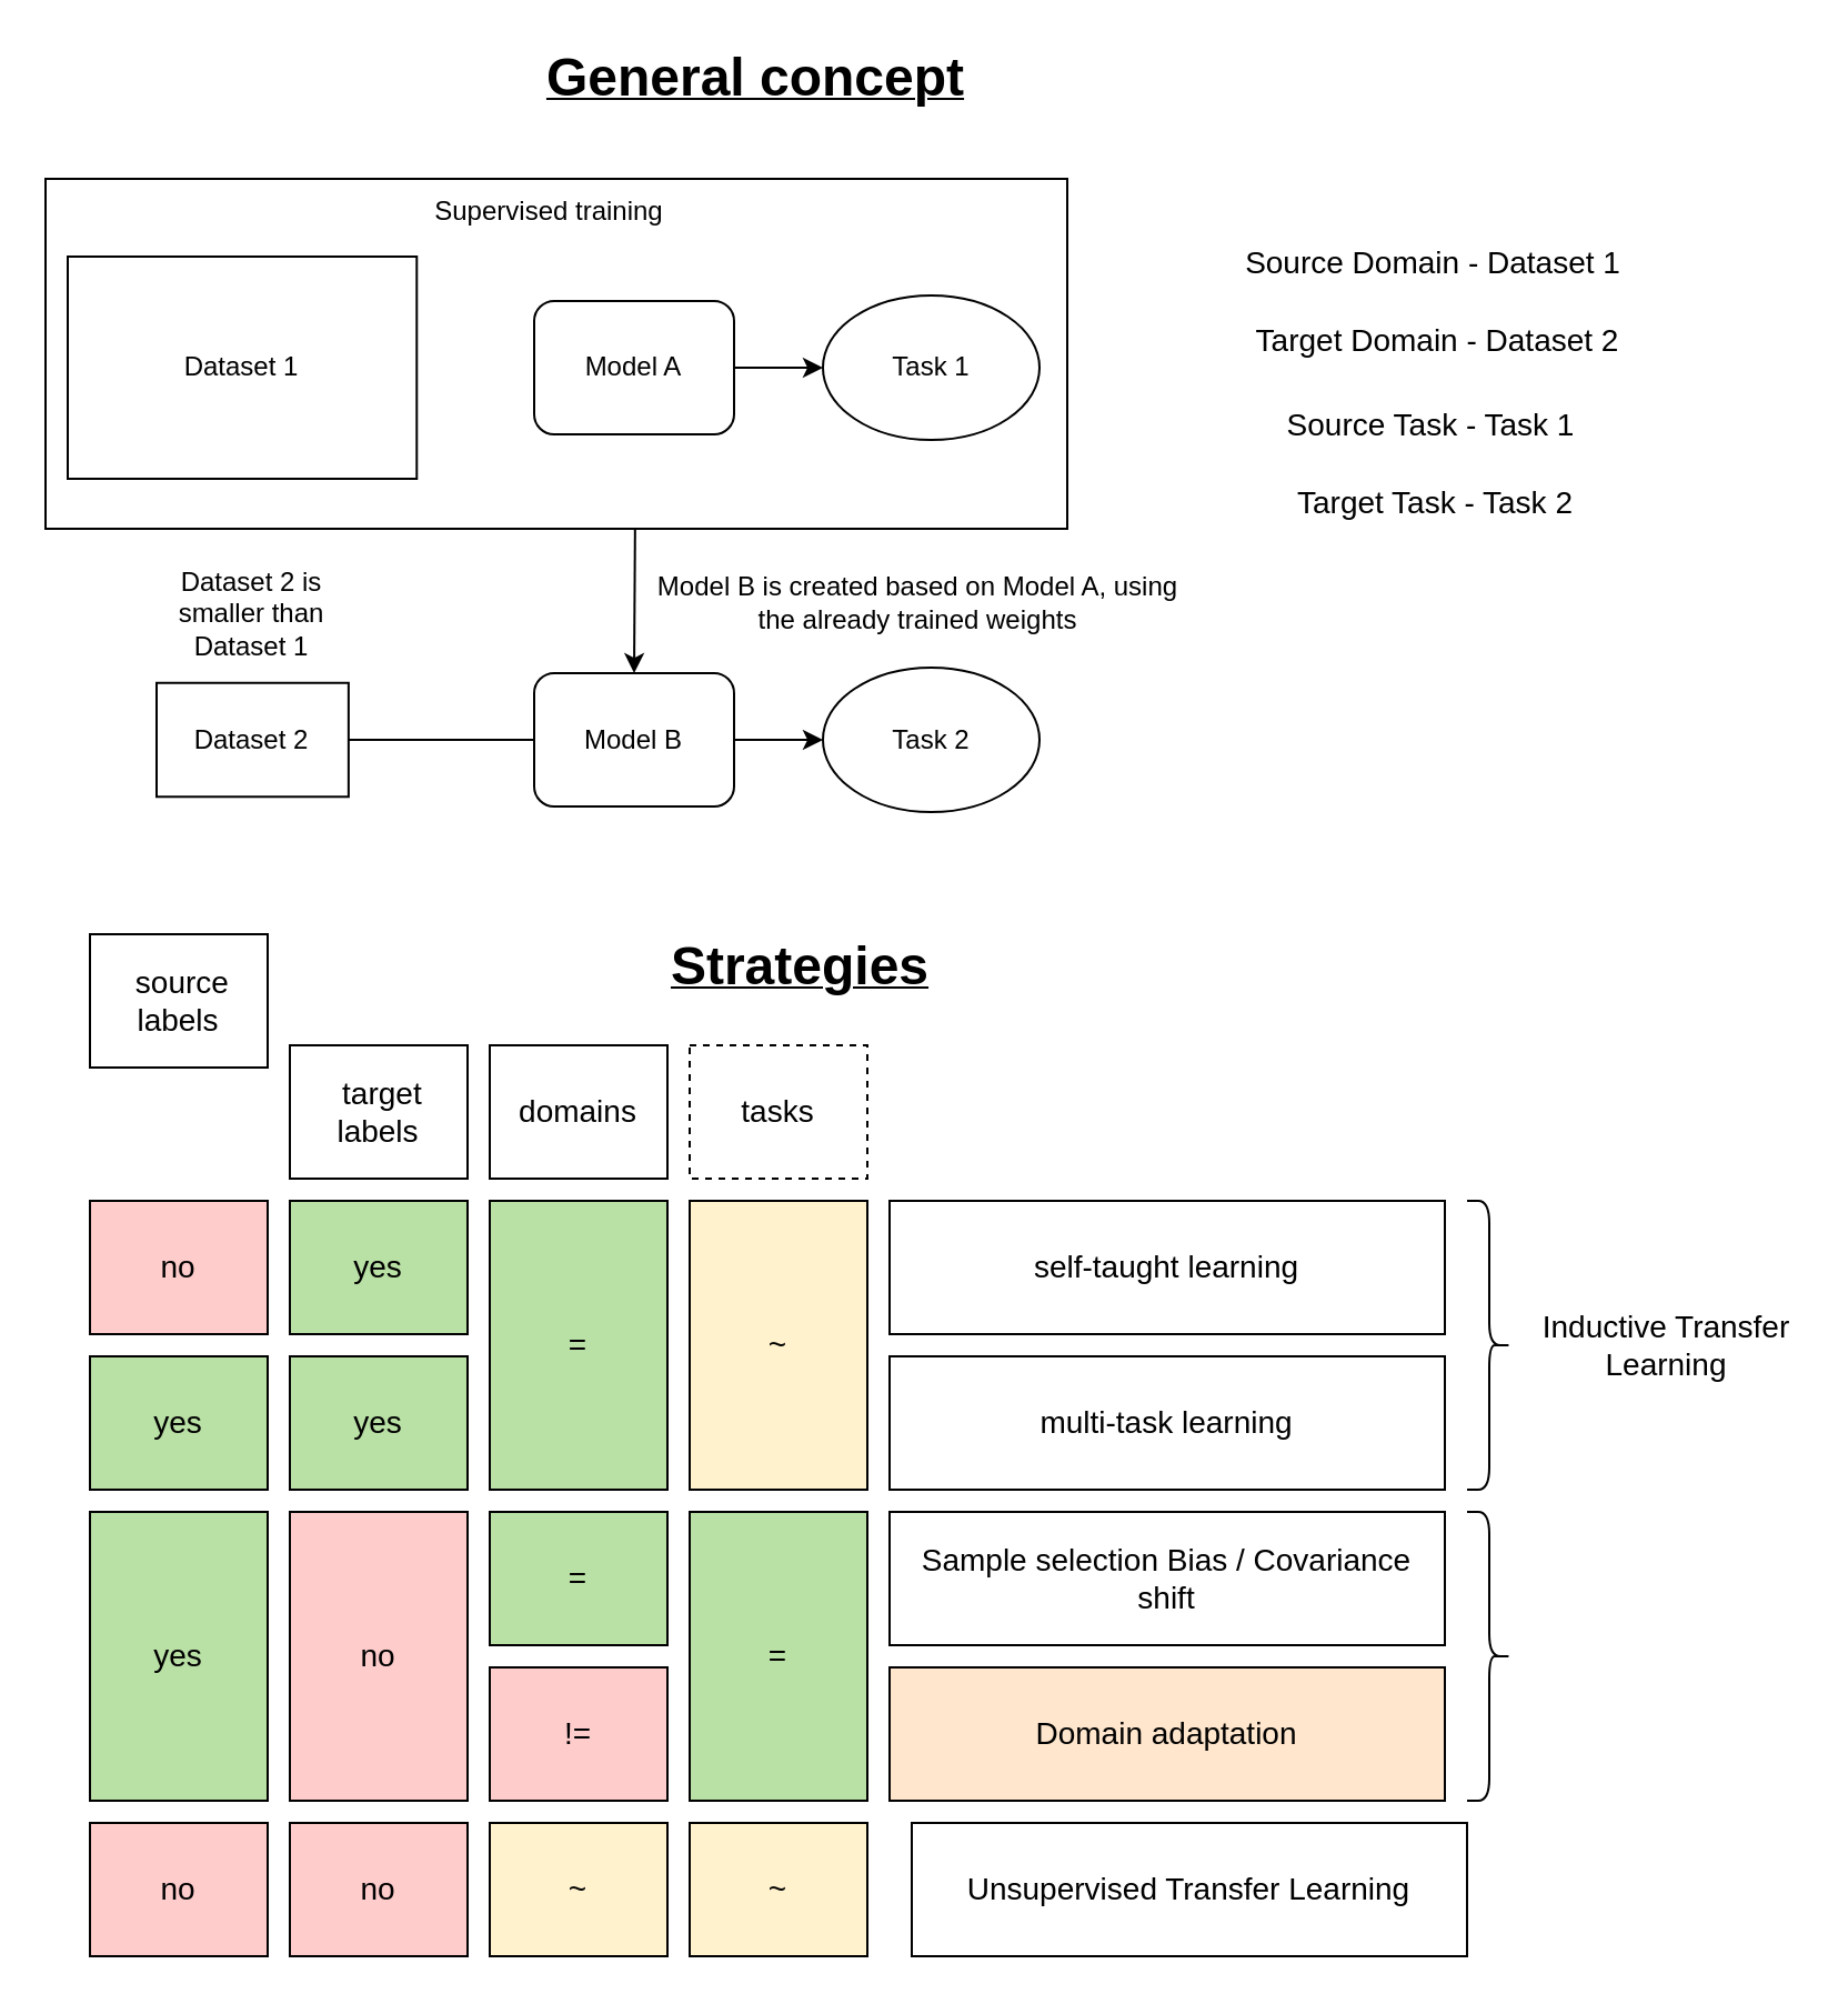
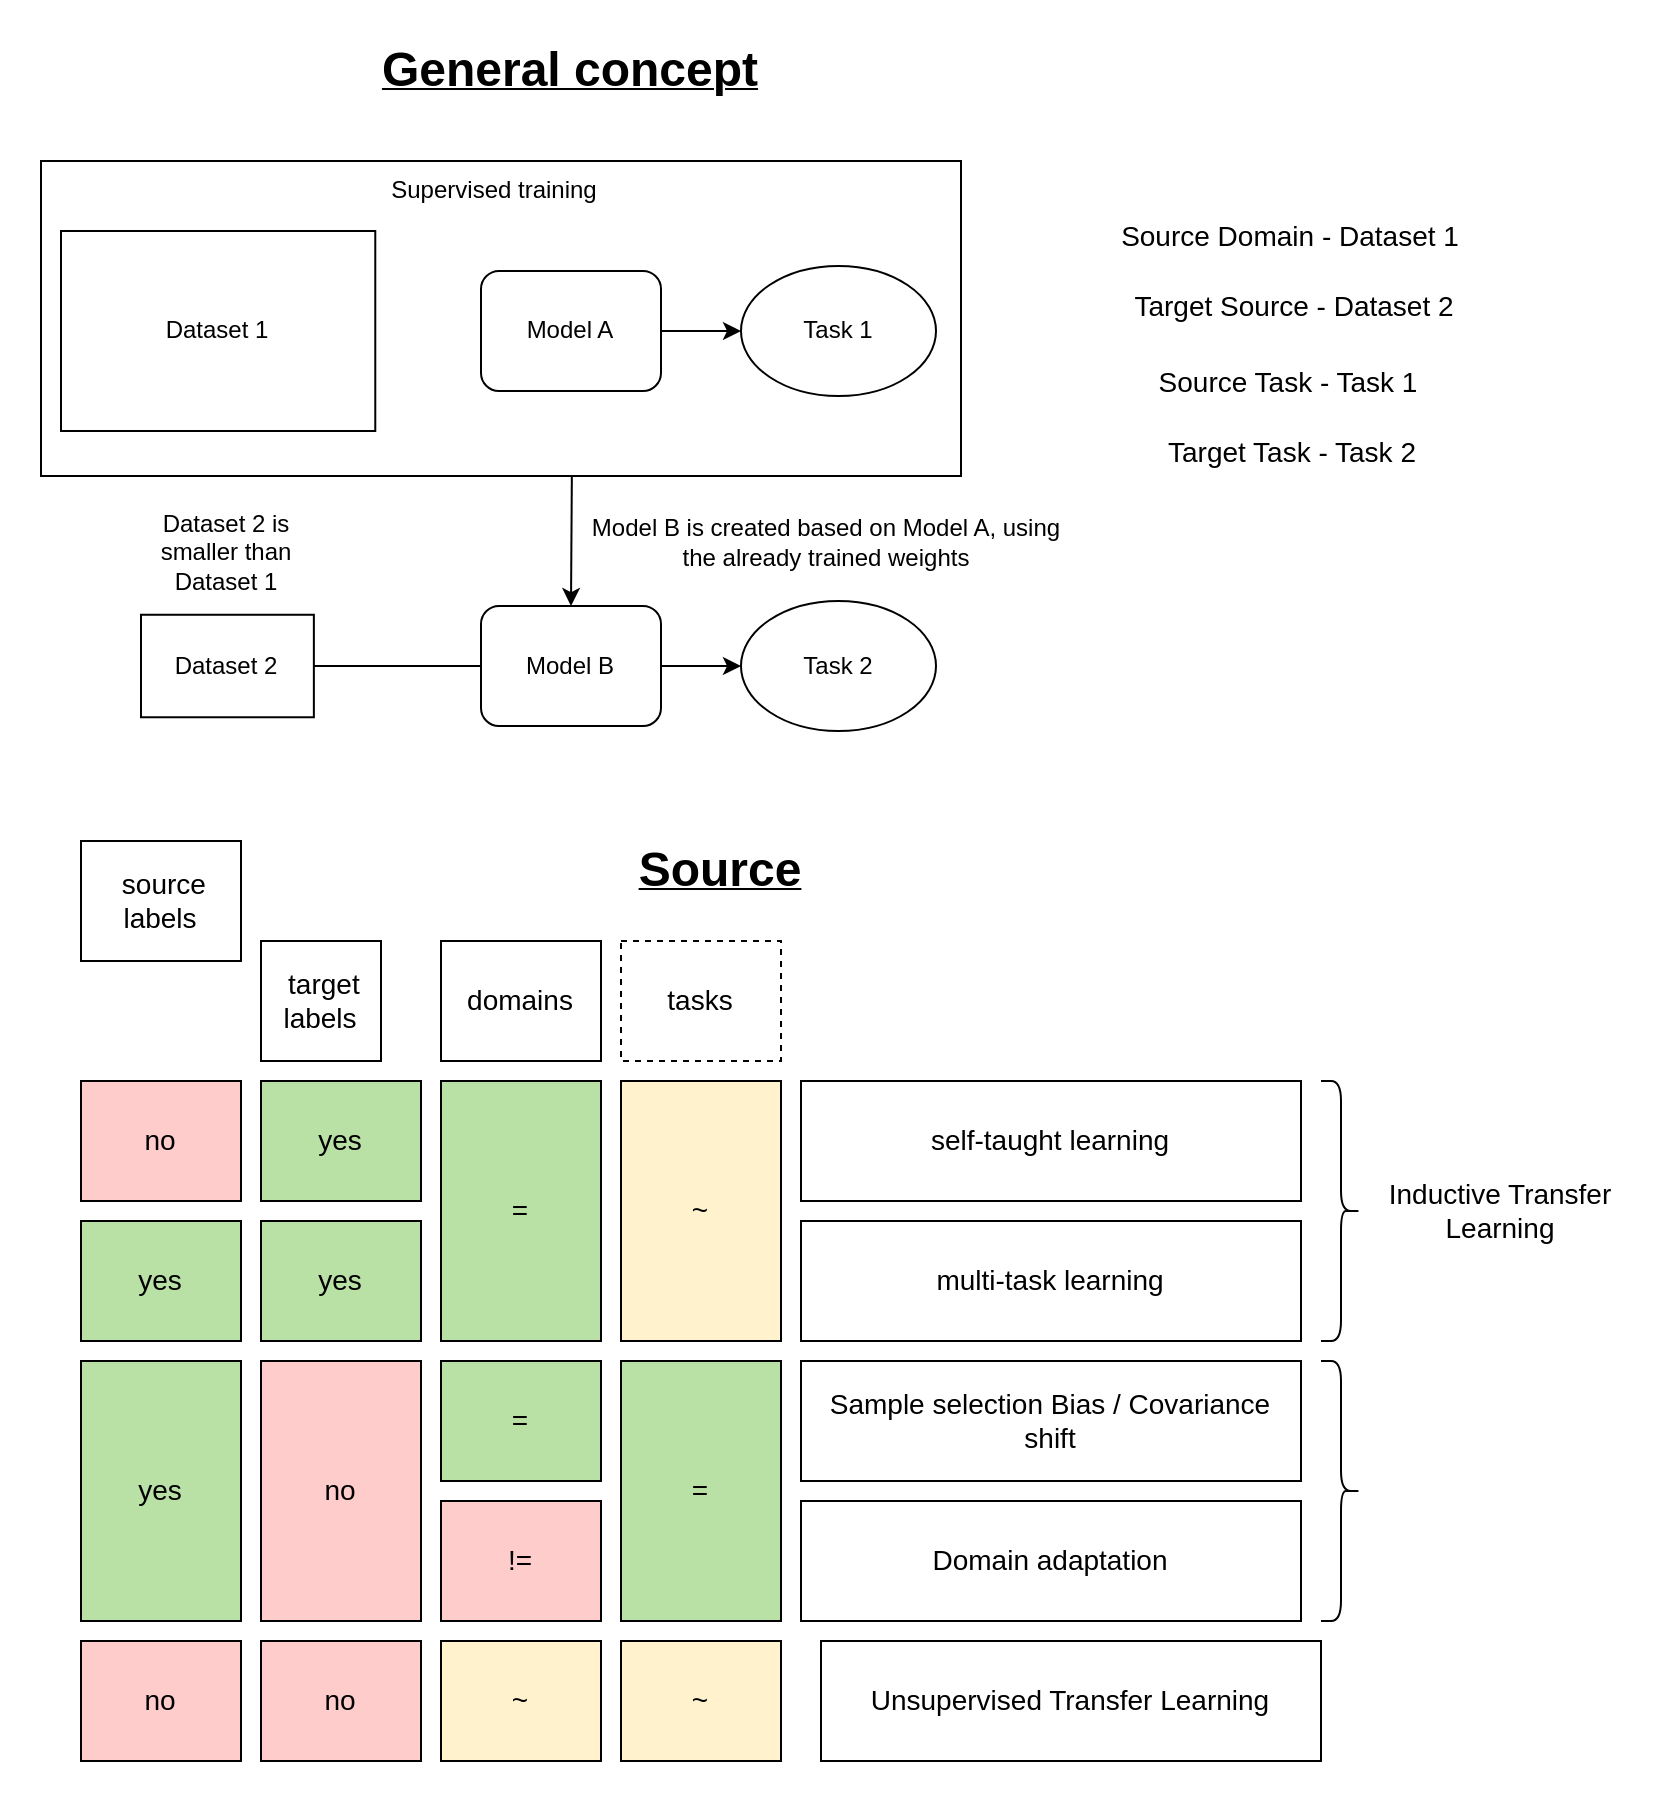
  <mxCell id="0" />
  <mxCell id="1" parent="0" />
  <mxCell id="2" value="" style="rounded=0;whiteSpace=wrap;html=1;fillColor=none;" parent="1" vertex="1"><mxGeometry x="20" y="80" width="460" height="157.5" as="geometry" /></mxCell>
  <mxCell id="3" value="Dataset 1" style="rounded=0;whiteSpace=wrap;html=1;" parent="1" vertex="1"><mxGeometry x="30" y="115" width="157.14" height="100" as="geometry" /></mxCell>
  <mxCell id="4" value="Task 1" style="ellipse;whiteSpace=wrap;html=1;" parent="1" vertex="1"><mxGeometry x="370" y="132.5" width="97.5" height="65" as="geometry" /></mxCell>
  <mxCell id="5" style="edgeStyle=orthogonalEdgeStyle;rounded=0;orthogonalLoop=1;jettySize=auto;html=1;startArrow=none;" parent="1" source="11" target="7" edge="1"><mxGeometry relative="1" as="geometry" /></mxCell>
  <mxCell id="6" value="Dataset 2" style="rounded=0;whiteSpace=wrap;html=1;" parent="1" vertex="1"><mxGeometry x="70" y="306.88" width="86.43" height="51.25" as="geometry" /></mxCell>
  <mxCell id="7" value="Task 2" style="ellipse;whiteSpace=wrap;html=1;" parent="1" vertex="1"><mxGeometry x="370" y="300" width="97.5" height="65" as="geometry" /></mxCell>
  <mxCell id="8" value="Supervised training" style="text;html=1;strokeColor=none;fillColor=none;align=center;verticalAlign=middle;whiteSpace=wrap;rounded=0;" parent="1" vertex="1"><mxGeometry x="187.14" y="80" width="120" height="30" as="geometry" /></mxCell>
  <mxCell id="9" style="edgeStyle=orthogonalEdgeStyle;rounded=0;orthogonalLoop=1;jettySize=auto;html=1;" parent="1" source="10" target="4" edge="1"><mxGeometry relative="1" as="geometry" /></mxCell>
  <mxCell id="10" value="Model A" style="rounded=1;whiteSpace=wrap;html=1;fillColor=#FFFFFF;" parent="1" vertex="1"><mxGeometry x="240" y="135" width="90" height="60" as="geometry" /></mxCell>
  <mxCell id="11" value="Model B" style="rounded=1;whiteSpace=wrap;html=1;fillColor=#FFFFFF;" parent="1" vertex="1"><mxGeometry x="240" y="302.51" width="90" height="60" as="geometry" /></mxCell>
  <mxCell id="12" value="" style="edgeStyle=orthogonalEdgeStyle;rounded=0;orthogonalLoop=1;jettySize=auto;html=1;endArrow=none;" parent="1" source="6" target="11" edge="1"><mxGeometry relative="1" as="geometry"><mxPoint x="156.43" y="332.6" as="sourcePoint" /><mxPoint x="330" y="332.5" as="targetPoint" /></mxGeometry></mxCell>
  <mxCell id="13" value="" style="endArrow=classic;html=1;rounded=0;exitX=0.577;exitY=1.003;exitDx=0;exitDy=0;exitPerimeter=0;entryX=0.5;entryY=0;entryDx=0;entryDy=0;" parent="1" source="2" target="11" edge="1"><mxGeometry width="50" height="50" relative="1" as="geometry"><mxPoint x="260" y="310" as="sourcePoint" /><mxPoint x="310" y="260" as="targetPoint" /></mxGeometry></mxCell>
  <mxCell id="14" value="Model B is created based on Model A, using the already trained weights" style="text;html=1;strokeColor=none;fillColor=none;align=center;verticalAlign=middle;whiteSpace=wrap;rounded=0;" parent="1" vertex="1"><mxGeometry x="286" y="250" width="254" height="42.5" as="geometry" /></mxCell>
  <mxCell id="15" value="Dataset 2 is smaller than Dataset 1" style="text;html=1;strokeColor=none;fillColor=none;align=center;verticalAlign=middle;whiteSpace=wrap;rounded=0;" parent="1" vertex="1"><mxGeometry x="61.25" y="252.51" width="103.93" height="47.49" as="geometry" /></mxCell>
- <mxCell id="16" value="&lt;u&gt;&lt;b&gt;&lt;font style=&quot;font-size: 24px;&quot;&gt;General concept&lt;/font&gt;&lt;/b&gt;&lt;/u&gt;" style="text;html=1;strokeColor=none;fillColor=none;align=center;verticalAlign=middle;whiteSpace=wrap;rounded=0;" parent="1" vertex="1"><mxGeometry x="220" y="20" width="240" height="30" as="geometry" /></mxCell>
+ <mxCell id="16" value="&lt;u&gt;&lt;b&gt;&lt;font style=&quot;font-size: 24px;&quot;&gt;General concept&lt;/font&gt;&lt;/b&gt;&lt;/u&gt;" style="text;html=1;strokeColor=none;fillColor=none;align=center;verticalAlign=middle;whiteSpace=wrap;rounded=0;" parent="1" vertex="1"><mxGeometry x="165" y="20" width="240" height="30" as="geometry" /></mxCell>
  <mxCell id="17" value="&lt;font style=&quot;font-size: 14px;&quot;&gt;Source Domain - Dataset 1&lt;/font&gt;" style="text;html=1;strokeColor=none;fillColor=none;align=center;verticalAlign=middle;whiteSpace=wrap;rounded=0;fontSize=24;" parent="1" vertex="1"><mxGeometry x="520" y="97.5" width="250" height="35" as="geometry" /></mxCell>
- <mxCell id="18" value="&lt;font style=&quot;font-size: 14px;&quot;&gt;Target Domain - Dataset 2&lt;/font&gt;" style="text;html=1;strokeColor=none;fillColor=none;align=center;verticalAlign=middle;whiteSpace=wrap;rounded=0;fontSize=24;" parent="1" vertex="1"><mxGeometry x="522" y="132.5" width="250" height="35" as="geometry" /></mxCell>
+ <mxCell id="18" value="&lt;font style=&quot;font-size: 14px;&quot;&gt;Target Source - Dataset 2&lt;/font&gt;" style="text;html=1;strokeColor=none;fillColor=none;align=center;verticalAlign=middle;whiteSpace=wrap;rounded=0;fontSize=24;" parent="1" vertex="1"><mxGeometry x="522" y="132.5" width="250" height="35" as="geometry" /></mxCell>
  <mxCell id="19" value="&lt;font style=&quot;font-size: 14px;&quot;&gt;Source Task - Task 1&lt;/font&gt;" style="text;html=1;strokeColor=none;fillColor=none;align=center;verticalAlign=middle;whiteSpace=wrap;rounded=0;fontSize=24;" parent="1" vertex="1"><mxGeometry x="519" y="170" width="250" height="35" as="geometry" /></mxCell>
  <mxCell id="20" value="&lt;font style=&quot;font-size: 14px;&quot;&gt;Target Task - Task 2&lt;/font&gt;" style="text;html=1;strokeColor=none;fillColor=none;align=center;verticalAlign=middle;whiteSpace=wrap;rounded=0;fontSize=24;" parent="1" vertex="1"><mxGeometry x="521" y="205" width="250" height="35" as="geometry" /></mxCell>
  <mxCell id="21" value="&amp;nbsp;source labels" style="rounded=0;whiteSpace=wrap;html=1;fontSize=14;fillColor=#FFFFFF;" parent="1" vertex="1"><mxGeometry x="40" y="420" width="80" height="60" as="geometry" /></mxCell>
- <mxCell id="22" value="&amp;nbsp;target labels" style="rounded=0;whiteSpace=wrap;html=1;fontSize=14;fillColor=#FFFFFF;" parent="1" vertex="1"><mxGeometry x="130" y="470" width="80" height="60" as="geometry" /></mxCell>
+ <mxCell id="22" value="&amp;nbsp;target labels" style="rounded=0;whiteSpace=wrap;html=1;fontSize=14;fillColor=#FFFFFF;" parent="1" vertex="1"><mxGeometry x="130" y="470" width="60" height="60" as="geometry" /></mxCell>
  <mxCell id="23" value="yes" style="rounded=0;whiteSpace=wrap;html=1;fontSize=14;fillColor=#B9E0A5;" parent="1" vertex="1"><mxGeometry x="130" y="540" width="80" height="60" as="geometry" /></mxCell>
  <mxCell id="24" value="no" style="rounded=0;whiteSpace=wrap;html=1;fontSize=14;fillColor=#FFCCCC;" parent="1" vertex="1"><mxGeometry x="40" y="540" width="80" height="60" as="geometry" /></mxCell>
  <mxCell id="25" value="self-taught learning" style="rounded=0;whiteSpace=wrap;html=1;fontSize=14;fillColor=#FFFFFF;" parent="1" vertex="1"><mxGeometry x="400" y="540" width="250" height="60" as="geometry" /></mxCell>
  <mxCell id="26" value="yes" style="rounded=0;whiteSpace=wrap;html=1;fontSize=14;fillColor=#B9E0A5;" parent="1" vertex="1"><mxGeometry x="130" y="610" width="80" height="60" as="geometry" /></mxCell>
  <mxCell id="27" value="yes" style="rounded=0;whiteSpace=wrap;html=1;fontSize=14;fillColor=#B9E0A5;" parent="1" vertex="1"><mxGeometry x="40" y="610" width="80" height="60" as="geometry" /></mxCell>
  <mxCell id="28" value="multi-task learning" style="rounded=0;whiteSpace=wrap;html=1;fontSize=14;fillColor=#FFFFFF;" parent="1" vertex="1"><mxGeometry x="400" y="610" width="250" height="60" as="geometry" /></mxCell>
  <mxCell id="29" value="yes" style="rounded=0;whiteSpace=wrap;html=1;fontSize=14;fillColor=#B9E0A5;" parent="1" vertex="1"><mxGeometry x="40" y="680" width="80" height="130" as="geometry" /></mxCell>
  <mxCell id="30" value="no" style="rounded=0;whiteSpace=wrap;html=1;fontSize=14;fillColor=#FFCCCC;" parent="1" vertex="1"><mxGeometry x="130" y="680" width="80" height="130" as="geometry" /></mxCell>
  <mxCell id="31" value="domains" style="rounded=0;whiteSpace=wrap;html=1;fontSize=14;fillColor=#FFFFFF;" parent="1" vertex="1"><mxGeometry x="220" y="470" width="80" height="60" as="geometry" /></mxCell>
  <mxCell id="32" value="=" style="rounded=0;whiteSpace=wrap;html=1;fontSize=14;fillColor=#B9E0A5;" parent="1" vertex="1"><mxGeometry x="220" y="680" width="80" height="60" as="geometry" /></mxCell>
  <mxCell id="33" value="!=" style="rounded=0;whiteSpace=wrap;html=1;fontSize=14;fillColor=#FFCCCC;" parent="1" vertex="1"><mxGeometry x="220" y="750" width="80" height="60" as="geometry" /></mxCell>
  <mxCell id="34" value="Sample selection Bias / Covariance shift" style="rounded=0;whiteSpace=wrap;html=1;fontSize=14;fillColor=#FFFFFF;" parent="1" vertex="1"><mxGeometry x="400" y="680" width="250" height="60" as="geometry" /></mxCell>
- <mxCell id="35" value="Domain adaptation" style="rounded=0;whiteSpace=wrap;html=1;fontSize=14;fillColor=#ffe6cc;" parent="1" vertex="1"><mxGeometry x="400" y="750" width="250" height="60" as="geometry" /></mxCell>
+ <mxCell id="35" value="Domain adaptation" style="rounded=0;whiteSpace=wrap;html=1;fontSize=14;fillColor=#FFFFFF;" parent="1" vertex="1"><mxGeometry x="400" y="750" width="250" height="60" as="geometry" /></mxCell>
  <mxCell id="36" value="no" style="rounded=0;whiteSpace=wrap;html=1;fontSize=14;fillColor=#FFCCCC;" parent="1" vertex="1"><mxGeometry x="40" y="820" width="80" height="60" as="geometry" /></mxCell>
  <mxCell id="37" value="no" style="rounded=0;whiteSpace=wrap;html=1;fontSize=14;fillColor=#FFCCCC;" parent="1" vertex="1"><mxGeometry x="130" y="820" width="80" height="60" as="geometry" /></mxCell>
  <mxCell id="38" value="Unsupervised Transfer Learning" style="rounded=0;whiteSpace=wrap;html=1;fontSize=14;fillColor=#FFFFFF;" parent="1" vertex="1"><mxGeometry x="410" y="820" width="250" height="60" as="geometry" /></mxCell>
  <mxCell id="39" value="" style="shape=curlyBracket;whiteSpace=wrap;html=1;rounded=1;flipH=1;fontSize=14;fillColor=#FFFFFF;" parent="1" vertex="1"><mxGeometry x="660" y="680" width="20" height="130" as="geometry" /></mxCell>
  <mxCell id="40" value="" style="shape=curlyBracket;whiteSpace=wrap;html=1;rounded=1;flipH=1;fontSize=14;fillColor=#FFFFFF;" parent="1" vertex="1"><mxGeometry x="660" y="540" width="20" height="130" as="geometry" /></mxCell>
  <mxCell id="41" value="Inductive Transfer Learning" style="text;html=1;strokeColor=none;fillColor=none;align=center;verticalAlign=middle;whiteSpace=wrap;rounded=0;fontSize=14;" parent="1" vertex="1"><mxGeometry x="690" y="590" width="120" height="30" as="geometry" /></mxCell>
- <mxCell id="42" value="&lt;u&gt;&lt;b&gt;&lt;font style=&quot;font-size: 24px;&quot;&gt;Strategies&lt;/font&gt;&lt;/b&gt;&lt;/u&gt;" style="text;html=1;strokeColor=none;fillColor=none;align=center;verticalAlign=middle;whiteSpace=wrap;rounded=0;" parent="1" vertex="1"><mxGeometry x="240" y="420" width="240" height="30" as="geometry" /></mxCell>
+ <mxCell id="42" value="&lt;u&gt;&lt;b&gt;&lt;font style=&quot;font-size: 24px;&quot;&gt;Source&lt;/font&gt;&lt;/b&gt;&lt;/u&gt;" style="text;html=1;strokeColor=none;fillColor=none;align=center;verticalAlign=middle;whiteSpace=wrap;rounded=0;" parent="1" vertex="1"><mxGeometry x="240" y="420" width="240" height="30" as="geometry" /></mxCell>
  <mxCell id="43" value="=" style="rounded=0;whiteSpace=wrap;html=1;fontSize=14;fillColor=#B9E0A5;" parent="1" vertex="1"><mxGeometry x="220" y="540" width="80" height="130" as="geometry" /></mxCell>
  <mxCell id="44" value="~" style="rounded=0;whiteSpace=wrap;html=1;fontSize=14;fillColor=#FFF2CC;" parent="1" vertex="1"><mxGeometry x="220" y="820" width="80" height="60" as="geometry" /></mxCell>
  <mxCell id="45" value="tasks" style="rounded=0;whiteSpace=wrap;html=1;fontSize=14;fillColor=#FFFFFF;dashed=1;" parent="1" vertex="1"><mxGeometry x="310" y="470" width="80" height="60" as="geometry" /></mxCell>
  <mxCell id="46" value="~" style="rounded=0;whiteSpace=wrap;html=1;fontSize=14;fillColor=#FFF2CC;" parent="1" vertex="1"><mxGeometry x="310" y="540" width="80" height="130" as="geometry" /></mxCell>
  <mxCell id="47" value="~" style="rounded=0;whiteSpace=wrap;html=1;fontSize=14;fillColor=#FFF2CC;" parent="1" vertex="1"><mxGeometry x="310" y="820" width="80" height="60" as="geometry" /></mxCell>
  <mxCell id="48" value="=" style="rounded=0;whiteSpace=wrap;html=1;fontSize=14;fillColor=#B9E0A5;" parent="1" vertex="1"><mxGeometry x="310" y="680" width="80" height="130" as="geometry" /></mxCell>
